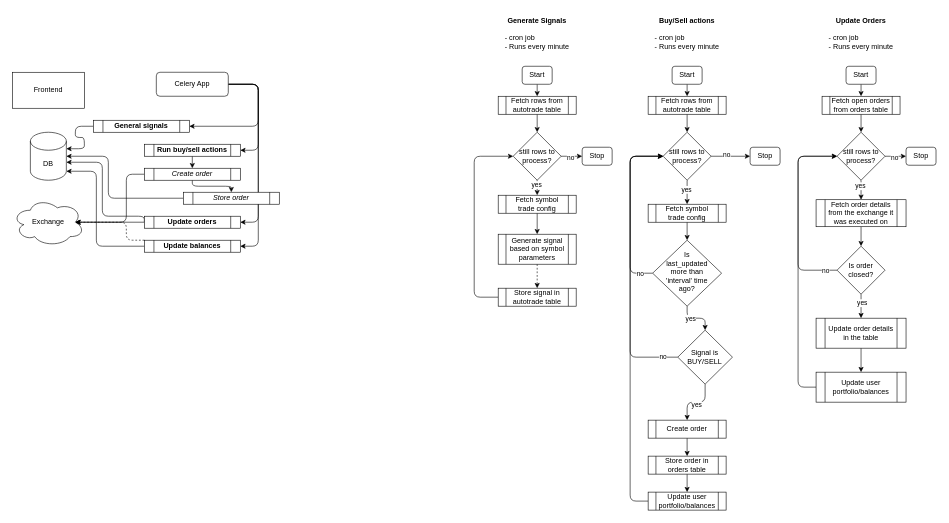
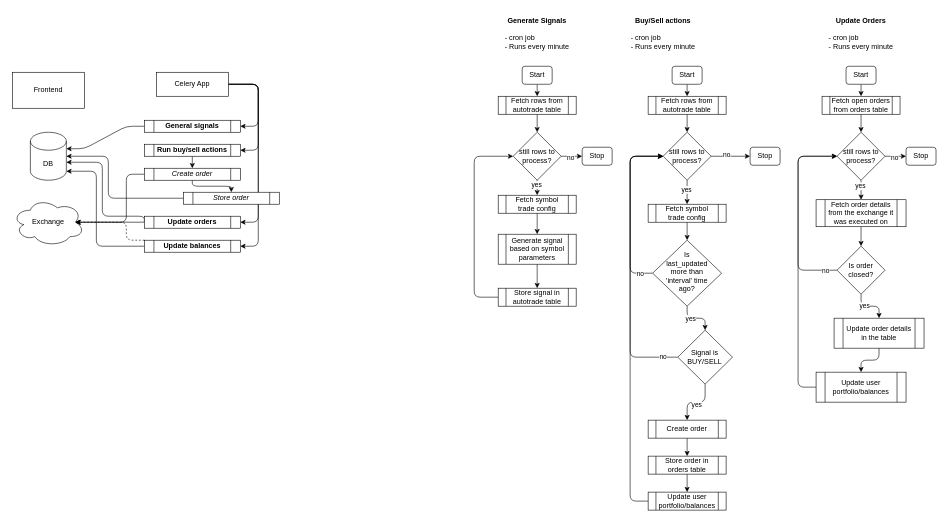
  <mxCell id="0" />
  <mxCell id="1" parent="0" />
  <mxCell id="2" value="Frontend" style="rounded=0;whiteSpace=wrap;html=1;" vertex="1" parent="1"><mxGeometry x="20" y="120" width="120" height="60" as="geometry" /></mxCell>
  <mxCell id="3" value="DB" style="shape=cylinder3;whiteSpace=wrap;html=1;boundedLbl=1;backgroundOutline=1;size=15;" vertex="1" parent="1"><mxGeometry x="50" y="220" width="60" height="80" as="geometry" /></mxCell>
  <mxCell id="4" style="edgeStyle=orthogonalEdgeStyle;html=1;exitX=1;exitY=0.5;exitDx=0;exitDy=0;entryX=1;entryY=0.5;entryDx=0;entryDy=0;" edge="1" parent="1" source="8" target="10"><mxGeometry relative="1" as="geometry"><Array as="points"><mxPoint x="430" y="140" /><mxPoint x="430" y="210" /></Array></mxGeometry></mxCell>
  <mxCell id="5" style="edgeStyle=orthogonalEdgeStyle;html=1;exitX=1;exitY=0.5;exitDx=0;exitDy=0;entryX=1;entryY=0.5;entryDx=0;entryDy=0;" edge="1" parent="1" source="8" target="12"><mxGeometry relative="1" as="geometry"><Array as="points"><mxPoint x="430" y="140" /><mxPoint x="430" y="250" /></Array></mxGeometry></mxCell>
  <mxCell id="6" style="edgeStyle=orthogonalEdgeStyle;html=1;exitX=1;exitY=0.5;exitDx=0;exitDy=0;entryX=1;entryY=0.5;entryDx=0;entryDy=0;" edge="1" parent="1" source="8" target="21"><mxGeometry relative="1" as="geometry"><Array as="points"><mxPoint x="430" y="140" /><mxPoint x="430" y="370" /></Array></mxGeometry></mxCell>
  <mxCell id="7" style="edgeStyle=orthogonalEdgeStyle;html=1;exitX=1;exitY=0.5;exitDx=0;exitDy=0;entryX=1;entryY=0.5;entryDx=0;entryDy=0;" edge="1" parent="1" source="8" target="93"><mxGeometry relative="1" as="geometry"><Array as="points"><mxPoint x="430" y="140" /><mxPoint x="430" y="410" /></Array></mxGeometry></mxCell>
- <mxCell id="8" value="Celery App" style="whiteSpace=wrap;html=1;rounded=1;" vertex="1" parent="1"><mxGeometry x="260" y="120" width="120" height="40" as="geometry" /></mxCell>
+ <mxCell id="8" value="Celery App" style="rounded=0;whiteSpace=wrap;html=1;" vertex="1" parent="1"><mxGeometry x="260" y="120" width="120" height="40" as="geometry" /></mxCell>
  <mxCell id="9" style="edgeStyle=entityRelationEdgeStyle;html=1;exitX=0;exitY=0.5;exitDx=0;exitDy=0;entryX=1;entryY=0;entryDx=0;entryDy=27.5;entryPerimeter=0;" edge="1" parent="1" source="10" target="3"><mxGeometry relative="1" as="geometry" /></mxCell>
- <mxCell id="10" value="General signals" style="shape=process;whiteSpace=wrap;html=1;backgroundOutline=1;fontStyle=1" vertex="1" parent="1"><mxGeometry x="155" y="200" width="160" height="20" as="geometry" /></mxCell>
+ <mxCell id="10" value="General signals" style="shape=process;whiteSpace=wrap;html=1;backgroundOutline=1;fontStyle=1" vertex="1" parent="1"><mxGeometry x="240" y="200" width="160" height="20" as="geometry" /></mxCell>
  <mxCell id="11" style="edgeStyle=orthogonalEdgeStyle;html=1;exitX=0.5;exitY=1;exitDx=0;exitDy=0;entryX=0.5;entryY=0;entryDx=0;entryDy=0;" edge="1" parent="1" source="12" target="15"><mxGeometry relative="1" as="geometry" /></mxCell>
  <mxCell id="12" value="Run buy/sell actions" style="shape=process;whiteSpace=wrap;html=1;backgroundOutline=1;fontStyle=1" vertex="1" parent="1"><mxGeometry x="240" y="240" width="160" height="20" as="geometry" /></mxCell>
  <mxCell id="13" style="edgeStyle=orthogonalEdgeStyle;html=1;exitX=0;exitY=0.5;exitDx=0;exitDy=0;entryX=0.875;entryY=0.5;entryDx=0;entryDy=0;entryPerimeter=0;" edge="1" parent="1" source="15" target="18"><mxGeometry relative="1" as="geometry"><Array as="points"><mxPoint x="210" y="290" /><mxPoint x="210" y="370" /></Array></mxGeometry></mxCell>
  <mxCell id="14" style="edgeStyle=orthogonalEdgeStyle;html=1;exitX=0.5;exitY=1;exitDx=0;exitDy=0;entryX=0.5;entryY=0;entryDx=0;entryDy=0;" edge="1" parent="1" source="15" target="17"><mxGeometry relative="1" as="geometry" /></mxCell>
  <mxCell id="15" value="Create order" style="shape=process;whiteSpace=wrap;html=1;backgroundOutline=1;fontStyle=2" vertex="1" parent="1"><mxGeometry x="240" y="280" width="160" height="20" as="geometry" /></mxCell>
  <mxCell id="16" style="edgeStyle=orthogonalEdgeStyle;html=1;exitX=0;exitY=0.5;exitDx=0;exitDy=0;entryX=1;entryY=0.5;entryDx=0;entryDy=0;entryPerimeter=0;" edge="1" parent="1" source="17" target="3"><mxGeometry relative="1" as="geometry"><Array as="points"><mxPoint x="180" y="330" /><mxPoint x="180" y="260" /></Array></mxGeometry></mxCell>
  <mxCell id="17" value="Store order" style="shape=process;whiteSpace=wrap;html=1;backgroundOutline=1;fontStyle=2" vertex="1" parent="1"><mxGeometry x="305" y="320" width="160" height="20" as="geometry" /></mxCell>
  <mxCell id="18" value="Exchange" style="ellipse;shape=cloud;whiteSpace=wrap;html=1;" vertex="1" parent="1"><mxGeometry x="20" y="330" width="120" height="80" as="geometry" /></mxCell>
  <mxCell id="19" style="edgeStyle=orthogonalEdgeStyle;html=1;exitX=0;exitY=0.5;exitDx=0;exitDy=0;entryX=0.875;entryY=0.5;entryDx=0;entryDy=0;entryPerimeter=0;" edge="1" parent="1" source="21" target="18"><mxGeometry relative="1" as="geometry" /></mxCell>
  <mxCell id="20" style="edgeStyle=orthogonalEdgeStyle;html=1;exitX=0;exitY=0.5;exitDx=0;exitDy=0;" edge="1" parent="1" source="21"><mxGeometry relative="1" as="geometry"><mxPoint x="110" y="270" as="targetPoint" /><Array as="points"><mxPoint x="240" y="360" /><mxPoint x="170" y="360" /><mxPoint x="170" y="270" /><mxPoint x="110" y="270" /></Array></mxGeometry></mxCell>
  <mxCell id="21" value="Update orders" style="shape=process;whiteSpace=wrap;html=1;backgroundOutline=1;fontStyle=1" vertex="1" parent="1"><mxGeometry x="240" y="360" width="160" height="20" as="geometry" /></mxCell>
  <mxCell id="22" style="edgeStyle=orthogonalEdgeStyle;html=1;exitX=0.5;exitY=1;exitDx=0;exitDy=0;entryX=0.5;entryY=0;entryDx=0;entryDy=0;" edge="1" parent="1" source="36" target="25"><mxGeometry relative="1" as="geometry"><mxPoint x="895" y="140" as="sourcePoint" /></mxGeometry></mxCell>
  <mxCell id="23" value="&lt;b&gt;Generate Signals&lt;/b&gt;&lt;br&gt;&lt;div style=&quot;text-align: left;&quot;&gt;&lt;br&gt;&lt;/div&gt;&lt;div style=&quot;text-align: left;&quot;&gt;- cron job&lt;/div&gt;- Runs every minute" style="text;html=1;strokeColor=none;fillColor=none;align=center;verticalAlign=middle;whiteSpace=wrap;rounded=0;" vertex="1" parent="1"><mxGeometry x="835" y="20" width="120" height="70" as="geometry" /></mxCell>
  <mxCell id="24" style="edgeStyle=orthogonalEdgeStyle;html=1;exitX=0.5;exitY=1;exitDx=0;exitDy=0;entryX=0.5;entryY=0;entryDx=0;entryDy=0;" edge="1" parent="1" source="25" target="30"><mxGeometry relative="1" as="geometry" /></mxCell>
  <mxCell id="25" value="Fetch rows from autotrade table" style="shape=process;whiteSpace=wrap;html=1;backgroundOutline=1;" vertex="1" parent="1"><mxGeometry x="830" y="160" width="130" height="30" as="geometry" /></mxCell>
  <mxCell id="26" style="edgeStyle=orthogonalEdgeStyle;html=1;exitX=0.5;exitY=1;exitDx=0;exitDy=0;entryX=0.5;entryY=0;entryDx=0;entryDy=0;" edge="1" parent="1" source="30" target="32"><mxGeometry relative="1" as="geometry" /></mxCell>
  <mxCell id="27" value="yes" style="edgeLabel;html=1;align=center;verticalAlign=middle;resizable=0;points=[];" vertex="1" connectable="0" parent="26"><mxGeometry x="-0.44" y="-2" relative="1" as="geometry"><mxPoint as="offset" /></mxGeometry></mxCell>
  <mxCell id="28" style="edgeStyle=orthogonalEdgeStyle;html=1;exitX=1;exitY=0.5;exitDx=0;exitDy=0;entryX=0;entryY=0.5;entryDx=0;entryDy=0;" edge="1" parent="1" source="30" target="35"><mxGeometry relative="1" as="geometry"><mxPoint x="1000" y="260" as="targetPoint" /></mxGeometry></mxCell>
  <mxCell id="29" value="no" style="edgeLabel;html=1;align=center;verticalAlign=middle;resizable=0;points=[];" vertex="1" connectable="0" parent="28"><mxGeometry x="-0.143" y="-1" relative="1" as="geometry"><mxPoint as="offset" /></mxGeometry></mxCell>
  <mxCell id="30" value="still rows to process?" style="rhombus;whiteSpace=wrap;html=1;" vertex="1" parent="1"><mxGeometry x="855" y="220" width="80" height="80" as="geometry" /></mxCell>
  <mxCell id="31" style="edgeStyle=orthogonalEdgeStyle;html=1;exitX=0.5;exitY=1;exitDx=0;exitDy=0;entryX=0.5;entryY=0;entryDx=0;entryDy=0;" edge="1" parent="1" source="32" target="34"><mxGeometry relative="1" as="geometry" /></mxCell>
  <mxCell id="32" value="Fetch symbol trade config" style="shape=process;whiteSpace=wrap;html=1;backgroundOutline=1;" vertex="1" parent="1"><mxGeometry x="830" y="325" width="130" height="30" as="geometry" /></mxCell>
- <mxCell id="33" style="edgeStyle=orthogonalEdgeStyle;html=1;exitX=0.5;exitY=1;exitDx=0;exitDy=0;entryX=0.5;entryY=0;entryDx=0;entryDy=0;dashed=1;" edge="1" parent="1" source="34" target="38"><mxGeometry relative="1" as="geometry" /></mxCell>
+ <mxCell id="33" style="edgeStyle=orthogonalEdgeStyle;html=1;exitX=0.5;exitY=1;exitDx=0;exitDy=0;entryX=0.5;entryY=0;entryDx=0;entryDy=0;" edge="1" parent="1" source="34" target="38"><mxGeometry relative="1" as="geometry" /></mxCell>
  <mxCell id="34" value="Generate signal based on symbol parameters" style="shape=process;whiteSpace=wrap;html=1;backgroundOutline=1;" vertex="1" parent="1"><mxGeometry x="830" y="390" width="130" height="50" as="geometry" /></mxCell>
  <mxCell id="35" value="Stop" style="rounded=1;whiteSpace=wrap;html=1;" vertex="1" parent="1"><mxGeometry x="970" y="245" width="50" height="30" as="geometry" /></mxCell>
  <mxCell id="36" value="Start" style="rounded=1;whiteSpace=wrap;html=1;" vertex="1" parent="1"><mxGeometry x="870" y="110" width="50" height="30" as="geometry" /></mxCell>
  <mxCell id="37" style="edgeStyle=orthogonalEdgeStyle;html=1;exitX=0;exitY=0.5;exitDx=0;exitDy=0;entryX=0;entryY=0.5;entryDx=0;entryDy=0;" edge="1" parent="1" source="38" target="30"><mxGeometry relative="1" as="geometry"><Array as="points"><mxPoint x="790" y="495" /><mxPoint x="790" y="260" /></Array></mxGeometry></mxCell>
  <mxCell id="38" value="Store signal in autotrade table" style="shape=process;whiteSpace=wrap;html=1;backgroundOutline=1;" vertex="1" parent="1"><mxGeometry x="830" y="480" width="130" height="30" as="geometry" /></mxCell>
  <mxCell id="39" style="edgeStyle=orthogonalEdgeStyle;html=1;exitX=0.5;exitY=1;exitDx=0;exitDy=0;entryX=0.5;entryY=0;entryDx=0;entryDy=0;" edge="1" parent="1" source="51" target="42"><mxGeometry relative="1" as="geometry"><mxPoint x="1145" y="140" as="sourcePoint" /></mxGeometry></mxCell>
- <mxCell id="40" value="&lt;b&gt;Buy/Sell actions&lt;/b&gt;&lt;br&gt;&lt;div style=&quot;text-align: left;&quot;&gt;&lt;br&gt;&lt;/div&gt;&lt;div style=&quot;text-align: left;&quot;&gt;- cron job&lt;/div&gt;- Runs every minute" style="text;html=1;strokeColor=none;fillColor=none;align=center;verticalAlign=middle;whiteSpace=wrap;rounded=0;" vertex="1" parent="1"><mxGeometry x="1085" y="20" width="120" height="70" as="geometry" /></mxCell>
+ <mxCell id="40" value="&lt;b&gt;Buy/Sell actions&lt;/b&gt;&lt;br&gt;&lt;div style=&quot;text-align: left;&quot;&gt;&lt;br&gt;&lt;/div&gt;&lt;div style=&quot;text-align: left;&quot;&gt;- cron job&lt;/div&gt;- Runs every minute" style="text;html=1;strokeColor=none;fillColor=none;align=center;verticalAlign=middle;whiteSpace=wrap;rounded=0;" vertex="1" parent="1"><mxGeometry x="1045" y="20" width="120" height="70" as="geometry" /></mxCell>
  <mxCell id="41" style="edgeStyle=orthogonalEdgeStyle;html=1;exitX=0.5;exitY=1;exitDx=0;exitDy=0;entryX=0.5;entryY=0;entryDx=0;entryDy=0;" edge="1" parent="1" source="42" target="47"><mxGeometry relative="1" as="geometry" /></mxCell>
  <mxCell id="42" value="Fetch rows from autotrade table" style="shape=process;whiteSpace=wrap;html=1;backgroundOutline=1;" vertex="1" parent="1"><mxGeometry x="1080" y="160" width="130" height="30" as="geometry" /></mxCell>
  <mxCell id="43" style="edgeStyle=orthogonalEdgeStyle;html=1;exitX=0.5;exitY=1;exitDx=0;exitDy=0;entryX=0.5;entryY=0;entryDx=0;entryDy=0;" edge="1" parent="1" source="47" target="49"><mxGeometry relative="1" as="geometry" /></mxCell>
  <mxCell id="44" value="yes" style="edgeLabel;html=1;align=center;verticalAlign=middle;resizable=0;points=[];" vertex="1" connectable="0" parent="43"><mxGeometry x="-0.267" y="-2" relative="1" as="geometry"><mxPoint as="offset" /></mxGeometry></mxCell>
  <mxCell id="45" style="edgeStyle=orthogonalEdgeStyle;html=1;exitX=1;exitY=0.5;exitDx=0;exitDy=0;entryX=0;entryY=0.5;entryDx=0;entryDy=0;" edge="1" parent="1" source="47" target="50"><mxGeometry relative="1" as="geometry"><mxPoint x="1250" y="260" as="targetPoint" /></mxGeometry></mxCell>
  <mxCell id="46" value="no" style="edgeLabel;html=1;align=center;verticalAlign=middle;resizable=0;points=[];" vertex="1" connectable="0" parent="45"><mxGeometry x="-0.244" y="3" relative="1" as="geometry"><mxPoint as="offset" /></mxGeometry></mxCell>
  <mxCell id="47" value="still rows to process?" style="rhombus;whiteSpace=wrap;html=1;" vertex="1" parent="1"><mxGeometry x="1105" y="220" width="80" height="80" as="geometry" /></mxCell>
  <mxCell id="48" style="edgeStyle=orthogonalEdgeStyle;html=1;entryX=0.5;entryY=0;entryDx=0;entryDy=0;exitX=0.5;exitY=1;exitDx=0;exitDy=0;" edge="1" parent="1" source="49" target="56"><mxGeometry relative="1" as="geometry"><mxPoint x="1145" y="380" as="sourcePoint" /><mxPoint x="1145" y="410" as="targetPoint" /></mxGeometry></mxCell>
  <mxCell id="49" value="Fetch symbol trade config" style="shape=process;whiteSpace=wrap;html=1;backgroundOutline=1;" vertex="1" parent="1"><mxGeometry x="1080" y="340" width="130" height="30" as="geometry" /></mxCell>
  <mxCell id="50" value="Stop" style="rounded=1;whiteSpace=wrap;html=1;" vertex="1" parent="1"><mxGeometry x="1250" y="245" width="50" height="30" as="geometry" /></mxCell>
  <mxCell id="51" value="Start" style="rounded=1;whiteSpace=wrap;html=1;" vertex="1" parent="1"><mxGeometry x="1120" y="110" width="50" height="30" as="geometry" /></mxCell>
  <mxCell id="52" style="edgeStyle=orthogonalEdgeStyle;html=1;exitX=0.5;exitY=1;exitDx=0;exitDy=0;entryX=0.5;entryY=0;entryDx=0;entryDy=0;" edge="1" parent="1" source="56" target="62"><mxGeometry relative="1" as="geometry" /></mxCell>
  <mxCell id="53" value="yes" style="edgeLabel;html=1;align=center;verticalAlign=middle;resizable=0;points=[];" vertex="1" connectable="0" parent="52"><mxGeometry x="-0.3" relative="1" as="geometry"><mxPoint as="offset" /></mxGeometry></mxCell>
  <mxCell id="54" style="edgeStyle=orthogonalEdgeStyle;html=1;exitX=0;exitY=0.5;exitDx=0;exitDy=0;entryX=0;entryY=0.5;entryDx=0;entryDy=0;" edge="1" parent="1" source="56" target="47"><mxGeometry relative="1" as="geometry"><Array as="points"><mxPoint x="1050" y="455" /><mxPoint x="1050" y="260" /></Array></mxGeometry></mxCell>
  <mxCell id="55" value="no" style="edgeLabel;html=1;align=center;verticalAlign=middle;resizable=0;points=[];" vertex="1" connectable="0" parent="54"><mxGeometry x="-0.857" relative="1" as="geometry"><mxPoint as="offset" /></mxGeometry></mxCell>
  <mxCell id="56" value="" style="rhombus;whiteSpace=wrap;html=1;" vertex="1" parent="1"><mxGeometry x="1087.5" y="400" width="115" height="110" as="geometry" /></mxCell>
  <mxCell id="57" value="Is&lt;br&gt;last_updated&lt;br&gt;more than 'interval' time ago?" style="text;html=1;strokeColor=none;fillColor=none;align=center;verticalAlign=middle;whiteSpace=wrap;rounded=0;" vertex="1" parent="1"><mxGeometry x="1105" y="430" width="80" height="45" as="geometry" /></mxCell>
  <mxCell id="58" style="edgeStyle=orthogonalEdgeStyle;html=1;exitX=0;exitY=0.5;exitDx=0;exitDy=0;entryX=0;entryY=0.5;entryDx=0;entryDy=0;" edge="1" parent="1" source="62" target="47"><mxGeometry relative="1" as="geometry"><Array as="points"><mxPoint x="1050" y="595" /><mxPoint x="1050" y="260" /></Array></mxGeometry></mxCell>
  <mxCell id="59" value="no" style="edgeLabel;html=1;align=center;verticalAlign=middle;resizable=0;points=[];" vertex="1" connectable="0" parent="58"><mxGeometry x="-0.894" y="-1" relative="1" as="geometry"><mxPoint as="offset" /></mxGeometry></mxCell>
  <mxCell id="60" style="edgeStyle=orthogonalEdgeStyle;html=1;exitX=0.5;exitY=1;exitDx=0;exitDy=0;entryX=0.5;entryY=0;entryDx=0;entryDy=0;" edge="1" parent="1" source="62" target="64"><mxGeometry relative="1" as="geometry" /></mxCell>
  <mxCell id="61" value="yes" style="edgeLabel;html=1;align=center;verticalAlign=middle;resizable=0;points=[];" vertex="1" connectable="0" parent="60"><mxGeometry x="-0.1" y="3" relative="1" as="geometry"><mxPoint x="-4" as="offset" /></mxGeometry></mxCell>
  <mxCell id="62" value="Signal is BUY/SELL" style="rhombus;whiteSpace=wrap;html=1;" vertex="1" parent="1"><mxGeometry x="1129.38" y="550" width="91.25" height="90" as="geometry" /></mxCell>
  <mxCell id="63" style="edgeStyle=orthogonalEdgeStyle;html=1;exitX=0.5;exitY=1;exitDx=0;exitDy=0;entryX=0.5;entryY=0;entryDx=0;entryDy=0;" edge="1" parent="1" source="64" target="88"><mxGeometry relative="1" as="geometry" /></mxCell>
  <mxCell id="64" value="Create order" style="shape=process;whiteSpace=wrap;html=1;backgroundOutline=1;" vertex="1" parent="1"><mxGeometry x="1080.01" y="700" width="130" height="30" as="geometry" /></mxCell>
  <mxCell id="65" style="edgeStyle=orthogonalEdgeStyle;html=1;exitX=0.5;exitY=1;exitDx=0;exitDy=0;entryX=0.5;entryY=0;entryDx=0;entryDy=0;" edge="1" parent="1" source="77" target="68"><mxGeometry relative="1" as="geometry"><mxPoint x="1435" y="140" as="sourcePoint" /></mxGeometry></mxCell>
  <mxCell id="66" value="&lt;b&gt;Update Orders&lt;/b&gt;&lt;br&gt;&lt;div style=&quot;text-align: left;&quot;&gt;&lt;br&gt;&lt;/div&gt;&lt;div style=&quot;text-align: left;&quot;&gt;- cron job&lt;/div&gt;- Runs every minute" style="text;html=1;strokeColor=none;fillColor=none;align=center;verticalAlign=middle;whiteSpace=wrap;rounded=0;" vertex="1" parent="1"><mxGeometry x="1375" y="20" width="120" height="70" as="geometry" /></mxCell>
  <mxCell id="67" style="edgeStyle=orthogonalEdgeStyle;html=1;exitX=0.5;exitY=1;exitDx=0;exitDy=0;entryX=0.5;entryY=0;entryDx=0;entryDy=0;" edge="1" parent="1" source="68" target="73"><mxGeometry relative="1" as="geometry" /></mxCell>
  <mxCell id="68" value="Fetch open orders from orders table" style="shape=process;whiteSpace=wrap;html=1;backgroundOutline=1;" vertex="1" parent="1"><mxGeometry x="1370" y="160" width="130" height="30" as="geometry" /></mxCell>
  <mxCell id="69" style="edgeStyle=orthogonalEdgeStyle;html=1;exitX=0.5;exitY=1;exitDx=0;exitDy=0;entryX=0.5;entryY=0;entryDx=0;entryDy=0;" edge="1" parent="1" source="73" target="75"><mxGeometry relative="1" as="geometry" /></mxCell>
  <mxCell id="70" value="yes" style="edgeLabel;html=1;align=center;verticalAlign=middle;resizable=0;points=[];" vertex="1" connectable="0" parent="69"><mxGeometry x="-0.44" y="-2" relative="1" as="geometry"><mxPoint as="offset" /></mxGeometry></mxCell>
  <mxCell id="71" style="edgeStyle=orthogonalEdgeStyle;html=1;exitX=1;exitY=0.5;exitDx=0;exitDy=0;entryX=0;entryY=0.5;entryDx=0;entryDy=0;" edge="1" parent="1" source="73" target="76"><mxGeometry relative="1" as="geometry"><mxPoint x="1540" y="260" as="targetPoint" /></mxGeometry></mxCell>
  <mxCell id="72" value="no" style="edgeLabel;html=1;align=center;verticalAlign=middle;resizable=0;points=[];" vertex="1" connectable="0" parent="71"><mxGeometry x="-0.143" y="-1" relative="1" as="geometry"><mxPoint as="offset" /></mxGeometry></mxCell>
  <mxCell id="73" value="still rows to process?" style="rhombus;whiteSpace=wrap;html=1;" vertex="1" parent="1"><mxGeometry x="1395" y="220" width="80" height="80" as="geometry" /></mxCell>
  <mxCell id="74" style="edgeStyle=orthogonalEdgeStyle;html=1;exitX=0.5;exitY=1;exitDx=0;exitDy=0;entryX=0.5;entryY=0;entryDx=0;entryDy=0;" edge="1" parent="1" source="75" target="82"><mxGeometry relative="1" as="geometry" /></mxCell>
  <mxCell id="75" value="Fetch order details from the exchange it was executed on" style="shape=process;whiteSpace=wrap;html=1;backgroundOutline=1;" vertex="1" parent="1"><mxGeometry x="1360" y="332.5" width="150" height="45" as="geometry" /></mxCell>
  <mxCell id="76" value="Stop" style="rounded=1;whiteSpace=wrap;html=1;" vertex="1" parent="1"><mxGeometry x="1510" y="245" width="50" height="30" as="geometry" /></mxCell>
  <mxCell id="77" value="Start" style="rounded=1;whiteSpace=wrap;html=1;" vertex="1" parent="1"><mxGeometry x="1410" y="110" width="50" height="30" as="geometry" /></mxCell>
  <mxCell id="78" value="" style="edgeStyle=orthogonalEdgeStyle;html=1;exitX=0;exitY=0.5;exitDx=0;exitDy=0;entryX=0;entryY=0.5;entryDx=0;entryDy=0;" edge="1" parent="1" source="82" target="73"><mxGeometry relative="1" as="geometry"><Array as="points"><mxPoint x="1330" y="450" /><mxPoint x="1330" y="260" /></Array></mxGeometry></mxCell>
  <mxCell id="79" value="no" style="edgeLabel;html=1;align=center;verticalAlign=middle;resizable=0;points=[];" vertex="1" connectable="0" parent="78"><mxGeometry x="-0.9" y="3" relative="1" as="geometry"><mxPoint x="-4" y="-3" as="offset" /></mxGeometry></mxCell>
  <mxCell id="80" style="edgeStyle=orthogonalEdgeStyle;html=1;exitX=0.5;exitY=1;exitDx=0;exitDy=0;entryX=0.5;entryY=0;entryDx=0;entryDy=0;" edge="1" parent="1" source="82" target="84"><mxGeometry relative="1" as="geometry" /></mxCell>
  <mxCell id="81" value="yes" style="edgeLabel;html=1;align=center;verticalAlign=middle;resizable=0;points=[];" vertex="1" connectable="0" parent="80"><mxGeometry x="-0.3" y="1" relative="1" as="geometry"><mxPoint as="offset" /></mxGeometry></mxCell>
  <mxCell id="82" value="Is order closed?" style="rhombus;whiteSpace=wrap;html=1;" vertex="1" parent="1"><mxGeometry x="1395" y="410" width="80" height="80" as="geometry" /></mxCell>
  <mxCell id="83" style="edgeStyle=orthogonalEdgeStyle;html=1;exitX=0.5;exitY=1;exitDx=0;exitDy=0;entryX=0.5;entryY=0;entryDx=0;entryDy=0;" edge="1" parent="1" source="84" target="86"><mxGeometry relative="1" as="geometry" /></mxCell>
- <mxCell id="84" value="Update order details in the table" style="shape=process;whiteSpace=wrap;html=1;backgroundOutline=1;" vertex="1" parent="1"><mxGeometry x="1360" y="530" width="150" height="50" as="geometry" /></mxCell>
+ <mxCell id="84" value="Update order details in the table" style="shape=process;whiteSpace=wrap;html=1;backgroundOutline=1;" vertex="1" parent="1"><mxGeometry x="1390" y="530" width="150" height="50" as="geometry" /></mxCell>
  <mxCell id="85" style="edgeStyle=orthogonalEdgeStyle;html=1;exitX=0;exitY=0.5;exitDx=0;exitDy=0;entryX=0;entryY=0.5;entryDx=0;entryDy=0;" edge="1" parent="1" source="86" target="73"><mxGeometry relative="1" as="geometry"><Array as="points"><mxPoint x="1330" y="645" /><mxPoint x="1330" y="260" /></Array></mxGeometry></mxCell>
  <mxCell id="86" value="Update user portfolio/balances" style="shape=process;whiteSpace=wrap;html=1;backgroundOutline=1;" vertex="1" parent="1"><mxGeometry x="1360" y="620" width="150" height="50" as="geometry" /></mxCell>
  <mxCell id="87" style="edgeStyle=orthogonalEdgeStyle;html=1;exitX=0.5;exitY=1;exitDx=0;exitDy=0;entryX=0.5;entryY=0;entryDx=0;entryDy=0;" edge="1" parent="1" source="88" target="90"><mxGeometry relative="1" as="geometry" /></mxCell>
  <mxCell id="88" value="Store order in orders table" style="shape=process;whiteSpace=wrap;html=1;backgroundOutline=1;" vertex="1" parent="1"><mxGeometry x="1080" y="760" width="130" height="30" as="geometry" /></mxCell>
  <mxCell id="89" style="edgeStyle=orthogonalEdgeStyle;html=1;exitX=0;exitY=0.5;exitDx=0;exitDy=0;entryX=0;entryY=0.5;entryDx=0;entryDy=0;" edge="1" parent="1" source="90" target="47"><mxGeometry relative="1" as="geometry"><Array as="points"><mxPoint x="1050" y="835" /><mxPoint x="1050" y="260" /></Array></mxGeometry></mxCell>
  <mxCell id="90" value="Update user portfolio/balances" style="shape=process;whiteSpace=wrap;html=1;backgroundOutline=1;" vertex="1" parent="1"><mxGeometry x="1080" y="820" width="130" height="30" as="geometry" /></mxCell>
  <mxCell id="91" style="edgeStyle=orthogonalEdgeStyle;html=1;exitX=0;exitY=0.5;exitDx=0;exitDy=0;entryX=1;entryY=1;entryDx=0;entryDy=-15;entryPerimeter=0;" edge="1" parent="1" source="93" target="3"><mxGeometry relative="1" as="geometry"><Array as="points"><mxPoint x="160" y="410" /><mxPoint x="160" y="285" /></Array></mxGeometry></mxCell>
  <mxCell id="92" style="edgeStyle=orthogonalEdgeStyle;html=1;exitX=0;exitY=0;exitDx=0;exitDy=0;entryX=0.875;entryY=0.5;entryDx=0;entryDy=0;entryPerimeter=0;dashed=1;" edge="1" parent="1" source="93" target="18"><mxGeometry relative="1" as="geometry"><Array as="points"><mxPoint x="210" y="400" /><mxPoint x="210" y="370" /></Array></mxGeometry></mxCell>
  <mxCell id="93" value="Update balances" style="shape=process;whiteSpace=wrap;html=1;backgroundOutline=1;fontStyle=1" vertex="1" parent="1"><mxGeometry x="240" y="400" width="160" height="20" as="geometry" /></mxCell>
